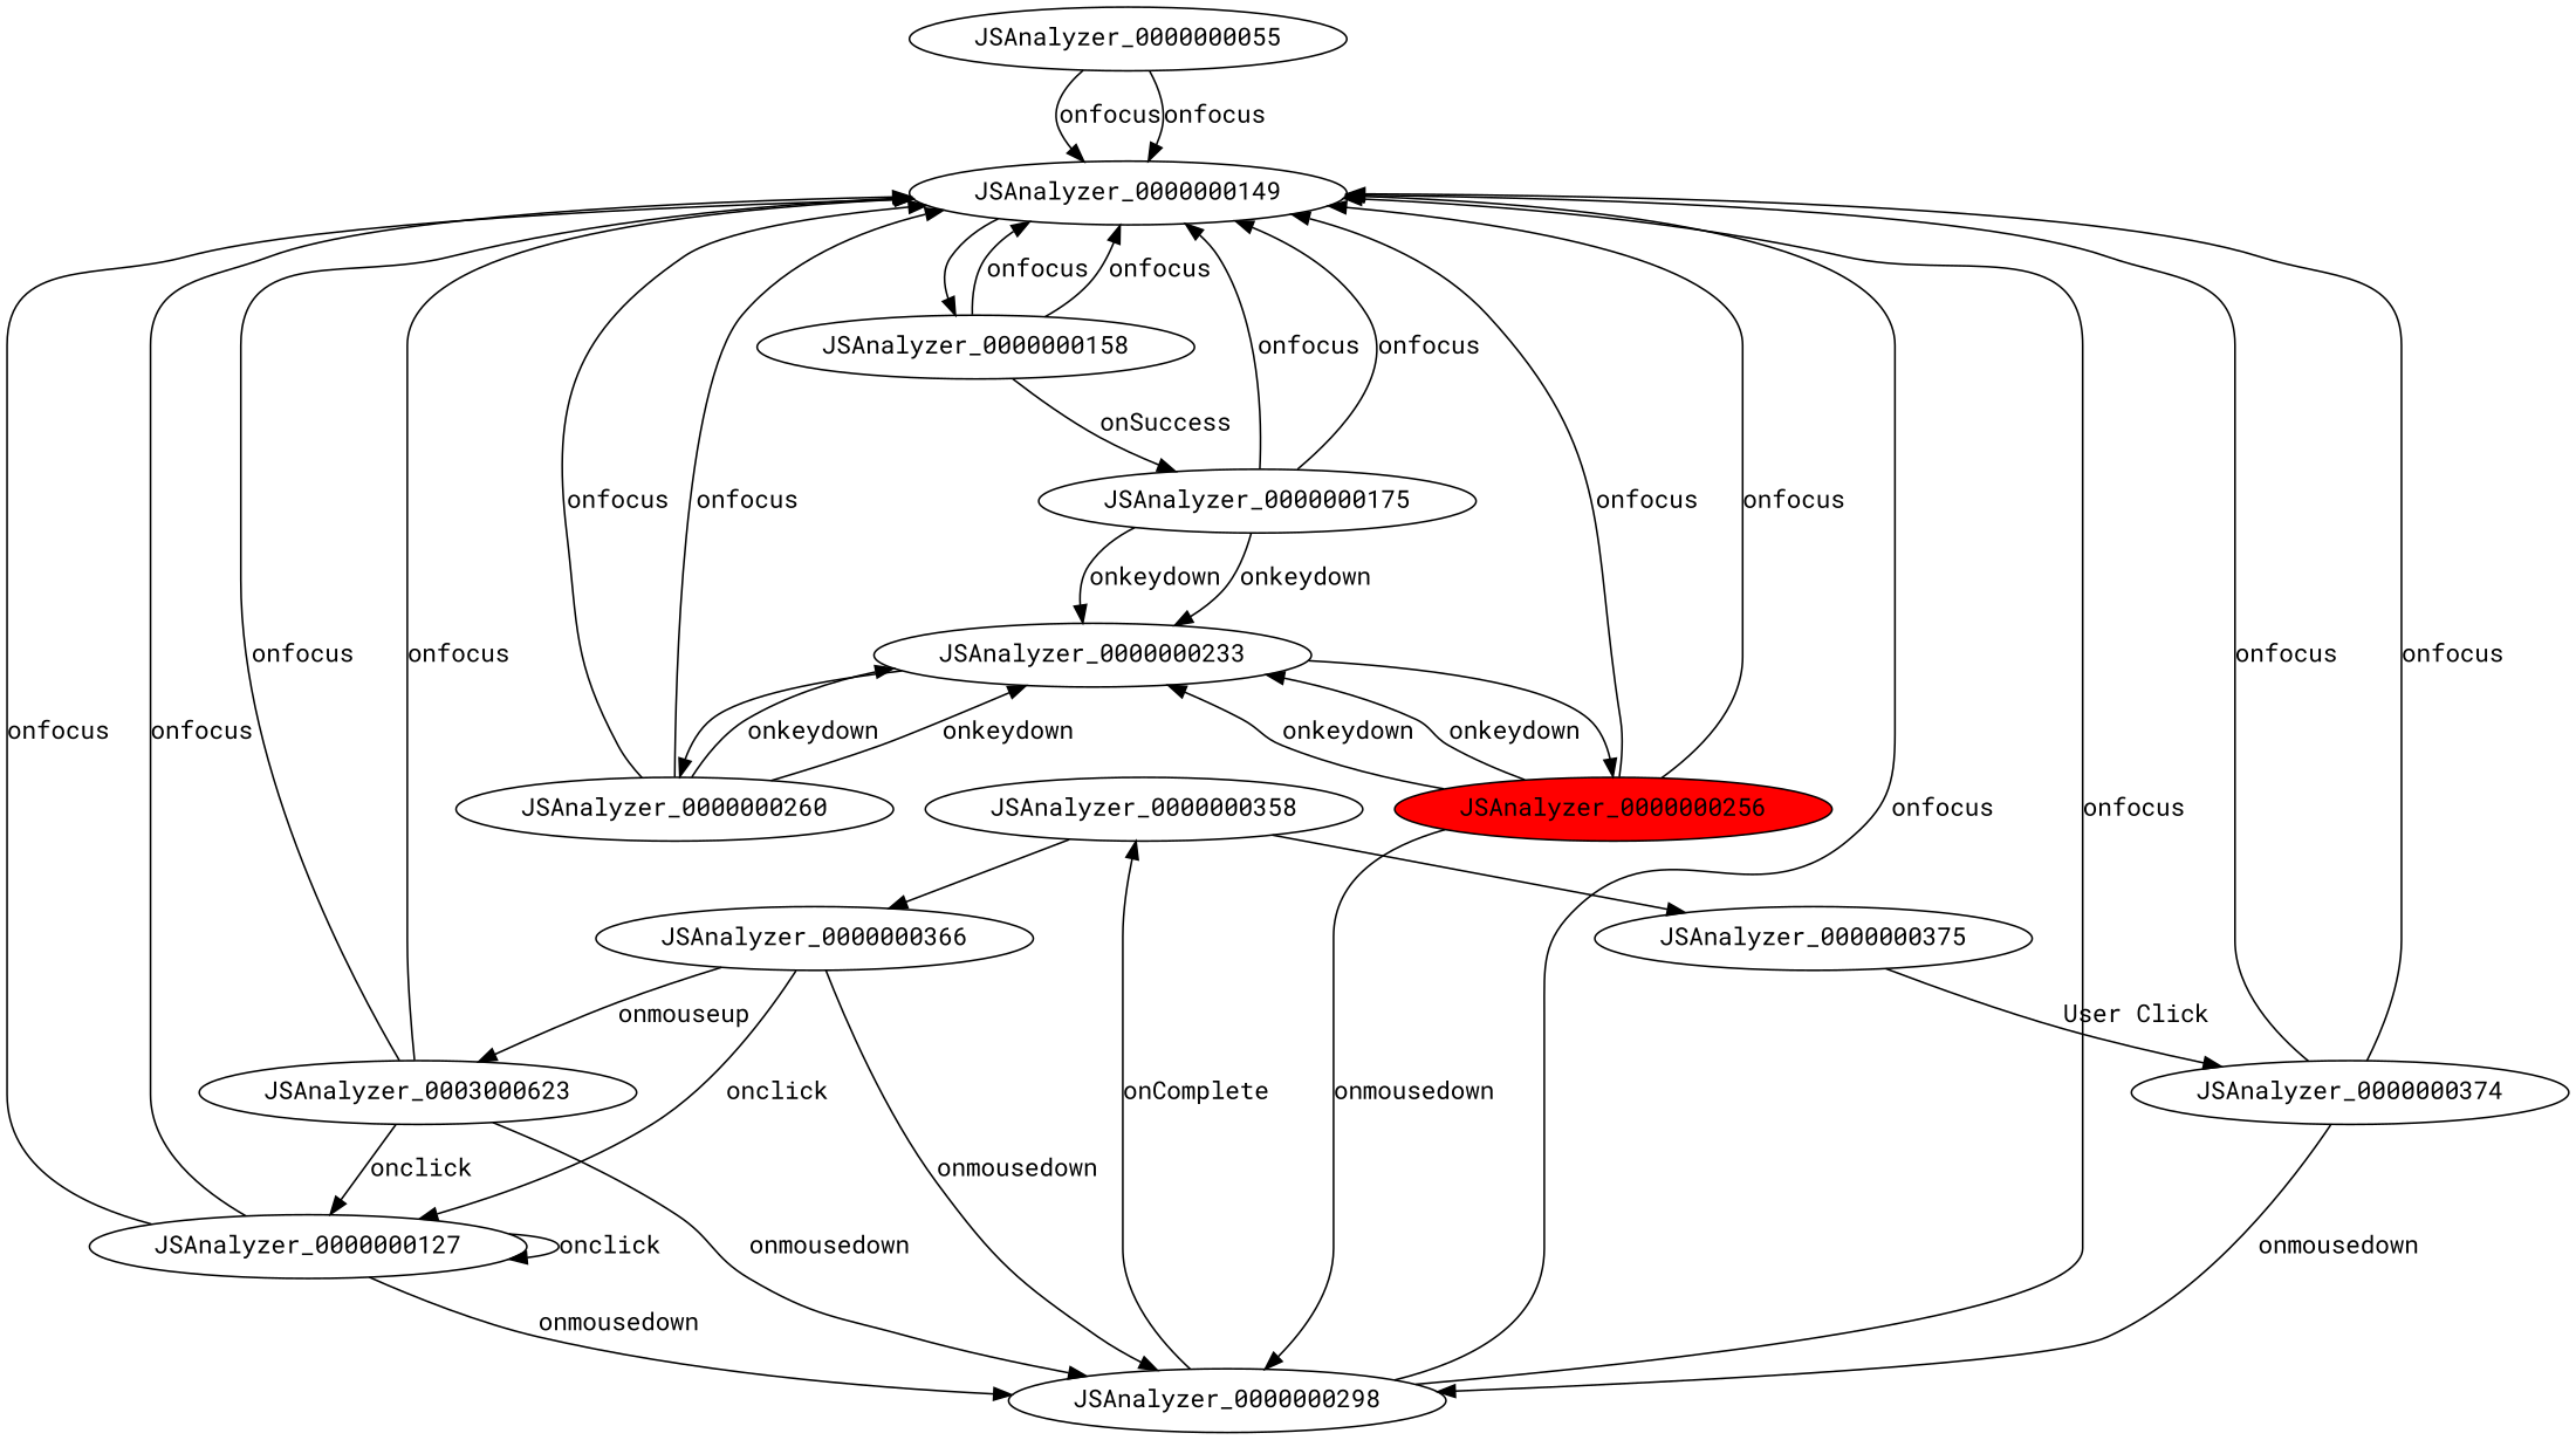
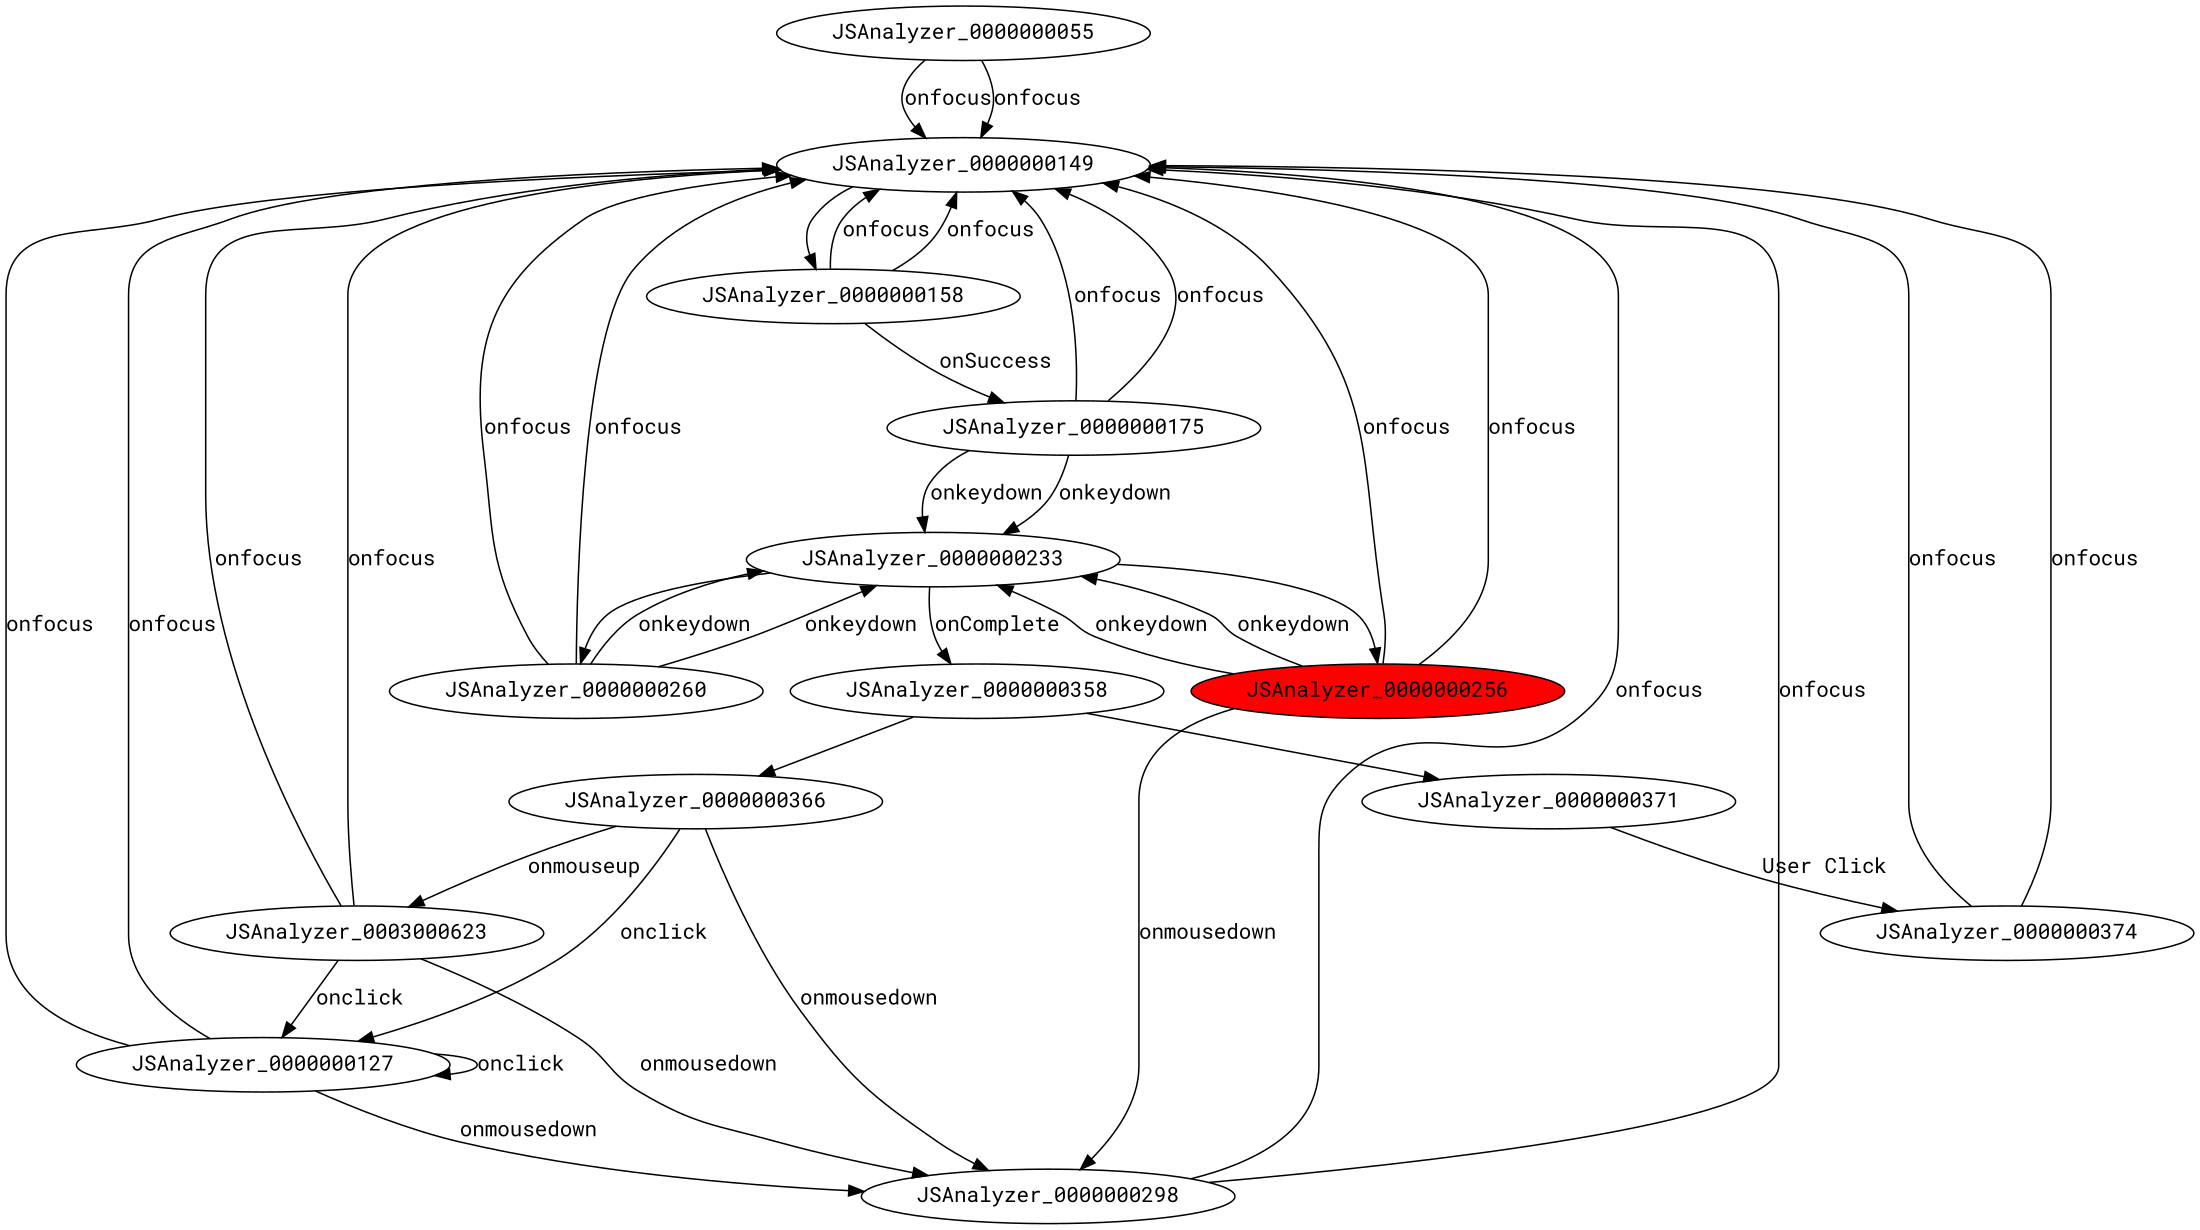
  digraph {
    fontname="Roboto Mono"
    node [fontname="Roboto Mono"]
    edge [fontname="Roboto Mono"]
    JSAnalyzer_0000000055
    JSAnalyzer_0000000149
    JSAnalyzer_0000000158
    JSAnalyzer_0000000127
    JSAnalyzer_0000000298
    JSAnalyzer_0000000358
    JSAnalyzer_0000000175
    JSAnalyzer_0000000233
    JSAnalyzer_0000000256 [fillcolor=red style=filled]
    JSAnalyzer_0000000260
    JSAnalyzer_0000000366
-   JSAnalyzer_0000000371 [label=JSAnalyzer_0000000375]
+   JSAnalyzer_0000000371
    n13 [label=JSAnalyzer_0003000623]
    JSAnalyzer_0000000374
    JSAnalyzer_0000000055 -> JSAnalyzer_0000000149 [label=onfocus]
    JSAnalyzer_0000000055 -> JSAnalyzer_0000000149 [label=onfocus]
    JSAnalyzer_0000000149 -> JSAnalyzer_0000000158
    JSAnalyzer_0000000158 -> JSAnalyzer_0000000149 [label=onfocus]
    JSAnalyzer_0000000158 -> JSAnalyzer_0000000149 [label=onfocus]
    JSAnalyzer_0000000158 -> JSAnalyzer_0000000175 [label=onSuccess]
    JSAnalyzer_0000000127 -> JSAnalyzer_0000000149 [label=onfocus]
    JSAnalyzer_0000000127 -> JSAnalyzer_0000000149 [label=onfocus]
    JSAnalyzer_0000000127 -> JSAnalyzer_0000000127 [label=onclick]
    JSAnalyzer_0000000127 -> JSAnalyzer_0000000298 [label=onmousedown]
    JSAnalyzer_0000000298 -> JSAnalyzer_0000000149 [label=onfocus]
    JSAnalyzer_0000000298 -> JSAnalyzer_0000000149 [label=onfocus]
-   JSAnalyzer_0000000298 -> JSAnalyzer_0000000358 [label=onComplete]
+   JSAnalyzer_0000000233 -> JSAnalyzer_0000000358 [label=onComplete]
    JSAnalyzer_0000000358 -> JSAnalyzer_0000000366
    JSAnalyzer_0000000358 -> JSAnalyzer_0000000371
    JSAnalyzer_0000000175 -> JSAnalyzer_0000000149 [label=onfocus]
    JSAnalyzer_0000000175 -> JSAnalyzer_0000000149 [label=onfocus]
    JSAnalyzer_0000000175 -> JSAnalyzer_0000000233 [label=onkeydown]
    JSAnalyzer_0000000175 -> JSAnalyzer_0000000233 [label=onkeydown]
    JSAnalyzer_0000000233 -> JSAnalyzer_0000000256
    JSAnalyzer_0000000233 -> JSAnalyzer_0000000260
    JSAnalyzer_0000000256 -> JSAnalyzer_0000000149 [label=onfocus]
    JSAnalyzer_0000000256 -> JSAnalyzer_0000000149 [label=onfocus]
    JSAnalyzer_0000000256 -> JSAnalyzer_0000000298 [label=onmousedown]
    JSAnalyzer_0000000256 -> JSAnalyzer_0000000233 [label=onkeydown]
    JSAnalyzer_0000000256 -> JSAnalyzer_0000000233 [label=onkeydown]
    JSAnalyzer_0000000260 -> JSAnalyzer_0000000149 [label=onfocus]
    JSAnalyzer_0000000260 -> JSAnalyzer_0000000149 [label=onfocus]
    JSAnalyzer_0000000260 -> JSAnalyzer_0000000233 [label=onkeydown]
    JSAnalyzer_0000000260 -> JSAnalyzer_0000000233 [label=onkeydown]
    JSAnalyzer_0000000366 -> JSAnalyzer_0000000127 [label=onclick]
    JSAnalyzer_0000000366 -> JSAnalyzer_0000000298 [label=onmousedown]
    JSAnalyzer_0000000366 -> n13 [label=onmouseup]
    JSAnalyzer_0000000371 -> JSAnalyzer_0000000374 [label="User Click"]
    n13 -> JSAnalyzer_0000000149 [label=onfocus]
    n13 -> JSAnalyzer_0000000149 [label=onfocus]
    n13 -> JSAnalyzer_0000000127 [label=onclick]
    n13 -> JSAnalyzer_0000000298 [label=onmousedown]
    JSAnalyzer_0000000374 -> JSAnalyzer_0000000149 [label=onfocus]
    JSAnalyzer_0000000374 -> JSAnalyzer_0000000149 [label=onfocus]
-   JSAnalyzer_0000000374 -> JSAnalyzer_0000000298 [label=onmousedown]
  }
